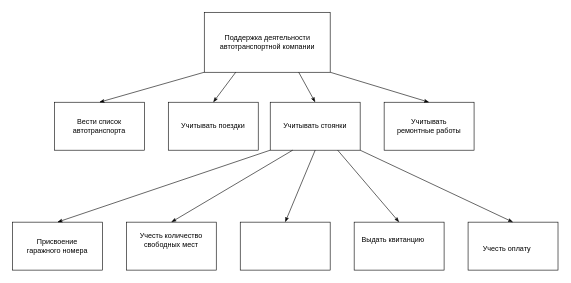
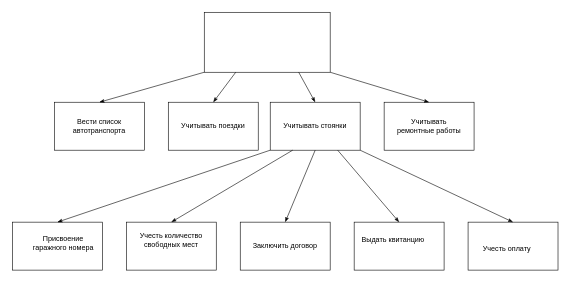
  <mxCell id="0" />
  <mxCell id="1" parent="0" />
  <mxCell id="2" value="" style="rounded=0;whiteSpace=wrap;html=1;" vertex="1" parent="1"><mxGeometry x="340" y="20" width="210" height="100" as="geometry" /></mxCell>
- <mxCell id="3" value="Поддержка деятельности автотранспортной компании" style="text;html=1;strokeColor=none;fillColor=none;align=center;verticalAlign=middle;whiteSpace=wrap;rounded=0;" vertex="1" parent="1"><mxGeometry x="352.5" y="32.5" width="185" height="75" as="geometry" /></mxCell>
  <mxCell id="4" value="" style="rounded=0;whiteSpace=wrap;html=1;" vertex="1" parent="1"><mxGeometry x="90" y="170" width="150" height="80" as="geometry" /></mxCell>
  <mxCell id="5" value="Вести список автотранспорта" style="text;html=1;strokeColor=none;fillColor=none;align=center;verticalAlign=middle;whiteSpace=wrap;rounded=0;" vertex="1" parent="1"><mxGeometry x="110" y="185" width="110" height="50" as="geometry" /></mxCell>
  <mxCell id="6" value="" style="rounded=0;whiteSpace=wrap;html=1;" vertex="1" parent="1"><mxGeometry x="280" y="170" width="150" height="80" as="geometry" /></mxCell>
  <mxCell id="7" value="Учитывать поездки" style="text;html=1;strokeColor=none;fillColor=none;align=center;verticalAlign=middle;whiteSpace=wrap;rounded=0;" vertex="1" parent="1"><mxGeometry x="300" y="185" width="110" height="50" as="geometry" /></mxCell>
  <mxCell id="8" value="" style="rounded=0;whiteSpace=wrap;html=1;" vertex="1" parent="1"><mxGeometry x="450" y="170" width="150" height="80" as="geometry" /></mxCell>
  <mxCell id="9" value="Учитывать стоянки" style="text;html=1;strokeColor=none;fillColor=none;align=center;verticalAlign=middle;whiteSpace=wrap;rounded=0;" vertex="1" parent="1"><mxGeometry x="470" y="185" width="110" height="50" as="geometry" /></mxCell>
  <mxCell id="10" value="" style="rounded=0;whiteSpace=wrap;html=1;" vertex="1" parent="1"><mxGeometry x="640" y="170" width="150" height="80" as="geometry" /></mxCell>
  <mxCell id="11" value="Учитывать ремонтные работы" style="text;html=1;strokeColor=none;fillColor=none;align=center;verticalAlign=middle;whiteSpace=wrap;rounded=0;" vertex="1" parent="1"><mxGeometry x="660" y="185" width="110" height="50" as="geometry" /></mxCell>
  <mxCell id="12" value="" style="endArrow=none;html=1;entryX=0;entryY=1;entryDx=0;entryDy=0;exitX=0.5;exitY=0;exitDx=0;exitDy=0;endFill=0;startArrow=classicThin;startFill=1;" edge="1" parent="1" source="4" target="2"><mxGeometry width="50" height="50" relative="1" as="geometry"><mxPoint x="380" y="270" as="sourcePoint" /><mxPoint x="430" y="220" as="targetPoint" /></mxGeometry></mxCell>
  <mxCell id="13" value="" style="endArrow=none;html=1;entryX=0.25;entryY=1;entryDx=0;entryDy=0;exitX=0.5;exitY=0;exitDx=0;exitDy=0;startArrow=classicThin;startFill=1;" edge="1" parent="1" source="6" target="2"><mxGeometry width="50" height="50" relative="1" as="geometry"><mxPoint x="175" y="180" as="sourcePoint" /><mxPoint x="350" y="130" as="targetPoint" /></mxGeometry></mxCell>
  <mxCell id="14" value="" style="endArrow=none;html=1;entryX=0.75;entryY=1;entryDx=0;entryDy=0;exitX=0.5;exitY=0;exitDx=0;exitDy=0;startArrow=classicThin;startFill=1;" edge="1" parent="1" source="8" target="2"><mxGeometry width="50" height="50" relative="1" as="geometry"><mxPoint x="185" y="190" as="sourcePoint" /><mxPoint x="360" y="140" as="targetPoint" /></mxGeometry></mxCell>
  <mxCell id="15" value="" style="endArrow=none;html=1;entryX=1;entryY=1;entryDx=0;entryDy=0;exitX=0.5;exitY=0;exitDx=0;exitDy=0;startArrow=classicThin;startFill=1;" edge="1" parent="1" source="10" target="2"><mxGeometry width="50" height="50" relative="1" as="geometry"><mxPoint x="195" y="200" as="sourcePoint" /><mxPoint x="370" y="150" as="targetPoint" /></mxGeometry></mxCell>
  <mxCell id="16" value="" style="rounded=0;whiteSpace=wrap;html=1;" vertex="1" parent="1"><mxGeometry x="210" y="370" width="150" height="80" as="geometry" /></mxCell>
  <mxCell id="17" value="Учесть количество свободных мест" style="text;html=1;strokeColor=none;fillColor=none;align=center;verticalAlign=middle;whiteSpace=wrap;rounded=0;" vertex="1" parent="1"><mxGeometry x="230" y="375" width="110" height="50" as="geometry" /></mxCell>
  <mxCell id="18" value="" style="rounded=0;whiteSpace=wrap;html=1;" vertex="1" parent="1"><mxGeometry x="400" y="370" width="150" height="80" as="geometry" /></mxCell>
+ <mxCell id="19" value="Заключить договор" style="text;html=1;strokeColor=none;fillColor=none;align=center;verticalAlign=middle;whiteSpace=wrap;rounded=0;" vertex="1" parent="1"><mxGeometry x="420" y="385" width="110" height="50" as="geometry" /></mxCell>
  <mxCell id="20" value="" style="rounded=0;whiteSpace=wrap;html=1;" vertex="1" parent="1"><mxGeometry x="590" y="370" width="150" height="80" as="geometry" /></mxCell>
  <mxCell id="21" value="Выдать квитанцию" style="text;html=1;strokeColor=none;fillColor=none;align=center;verticalAlign=middle;whiteSpace=wrap;rounded=0;" vertex="1" parent="1"><mxGeometry x="600" y="375" width="110" height="50" as="geometry" /></mxCell>
  <mxCell id="22" value="" style="rounded=0;whiteSpace=wrap;html=1;" vertex="1" parent="1"><mxGeometry x="780" y="370" width="150" height="80" as="geometry" /></mxCell>
  <mxCell id="23" value="Учесть оплату" style="text;html=1;strokeColor=none;fillColor=none;align=center;verticalAlign=middle;whiteSpace=wrap;rounded=0;" vertex="1" parent="1"><mxGeometry x="790" y="390" width="110" height="50" as="geometry" /></mxCell>
  <mxCell id="24" value="" style="rounded=0;whiteSpace=wrap;html=1;" vertex="1" parent="1"><mxGeometry x="20" y="370" width="150" height="80" as="geometry" /></mxCell>
- <mxCell id="25" value="Присвоение гаражного номера" style="text;html=1;strokeColor=none;fillColor=none;align=center;verticalAlign=middle;whiteSpace=wrap;rounded=0;" vertex="1" parent="1"><mxGeometry x="40" y="385" width="110" height="50" as="geometry" /></mxCell>
+ <mxCell id="25" value="Присвоение гаражного номера" style="text;html=1;strokeColor=none;fillColor=none;align=center;verticalAlign=middle;whiteSpace=wrap;rounded=0;" vertex="1" parent="1"><mxGeometry x="50" y="380" width="110" height="50" as="geometry" /></mxCell>
  <mxCell id="26" value="" style="endArrow=none;html=1;entryX=0;entryY=1;entryDx=0;entryDy=0;exitX=0.5;exitY=0;exitDx=0;exitDy=0;startArrow=classicThin;startFill=1;" edge="1" parent="1" source="24" target="8"><mxGeometry width="50" height="50" relative="1" as="geometry"><mxPoint x="165" y="340" as="sourcePoint" /><mxPoint x="340" y="290" as="targetPoint" /></mxGeometry></mxCell>
  <mxCell id="27" value="" style="endArrow=none;html=1;entryX=0.25;entryY=1;entryDx=0;entryDy=0;exitX=0.5;exitY=0;exitDx=0;exitDy=0;startArrow=classicThin;startFill=1;" edge="1" parent="1" source="16" target="8"><mxGeometry width="50" height="50" relative="1" as="geometry"><mxPoint x="185" y="190" as="sourcePoint" /><mxPoint x="360" y="140" as="targetPoint" /></mxGeometry></mxCell>
  <mxCell id="28" value="" style="endArrow=none;html=1;entryX=0.5;entryY=1;entryDx=0;entryDy=0;exitX=0.5;exitY=0;exitDx=0;exitDy=0;startArrow=classicThin;startFill=1;" edge="1" parent="1" source="18" target="8"><mxGeometry width="50" height="50" relative="1" as="geometry"><mxPoint x="195" y="200" as="sourcePoint" /><mxPoint x="370" y="150" as="targetPoint" /></mxGeometry></mxCell>
  <mxCell id="29" value="" style="endArrow=none;html=1;entryX=0.75;entryY=1;entryDx=0;entryDy=0;exitX=0.5;exitY=0;exitDx=0;exitDy=0;startArrow=classicThin;startFill=1;" edge="1" parent="1" source="20" target="8"><mxGeometry width="50" height="50" relative="1" as="geometry"><mxPoint x="205" y="210" as="sourcePoint" /><mxPoint x="380" y="160" as="targetPoint" /></mxGeometry></mxCell>
  <mxCell id="30" value="" style="endArrow=none;html=1;entryX=1;entryY=1;entryDx=0;entryDy=0;exitX=0.5;exitY=0;exitDx=0;exitDy=0;startArrow=classicThin;startFill=1;" edge="1" parent="1" source="22" target="8"><mxGeometry width="50" height="50" relative="1" as="geometry"><mxPoint x="215" y="220" as="sourcePoint" /><mxPoint x="390" y="170" as="targetPoint" /></mxGeometry></mxCell>
